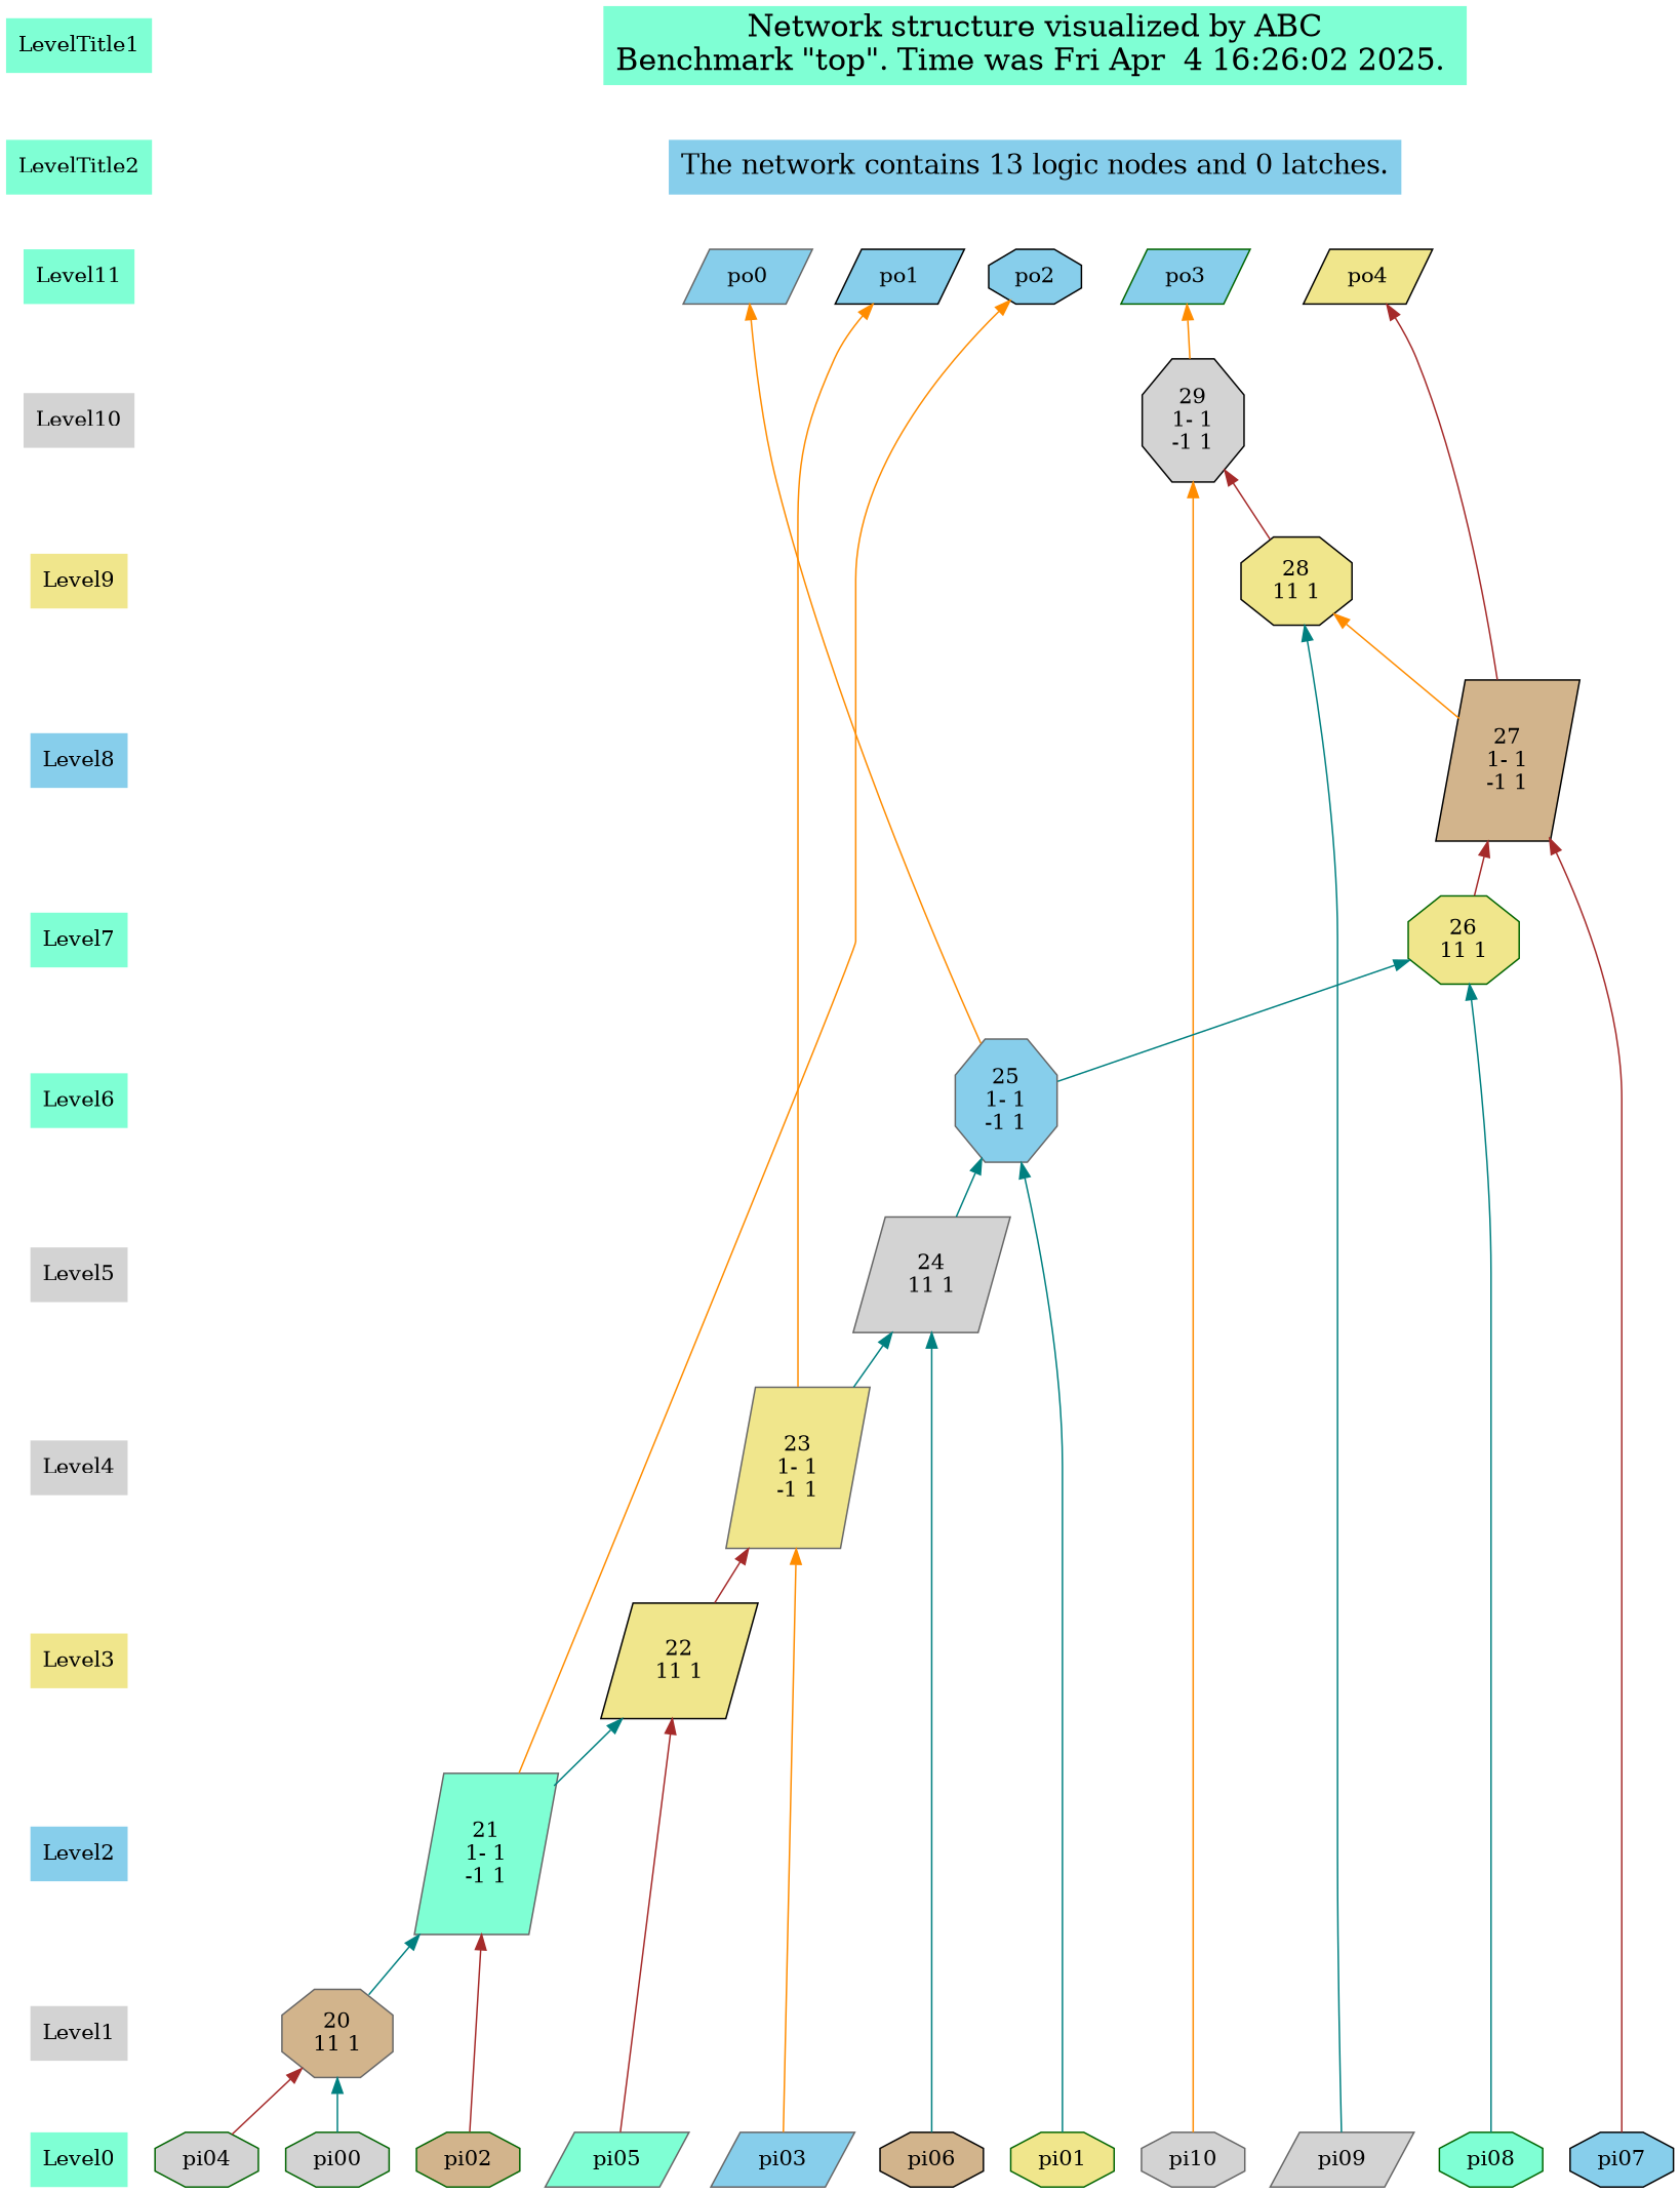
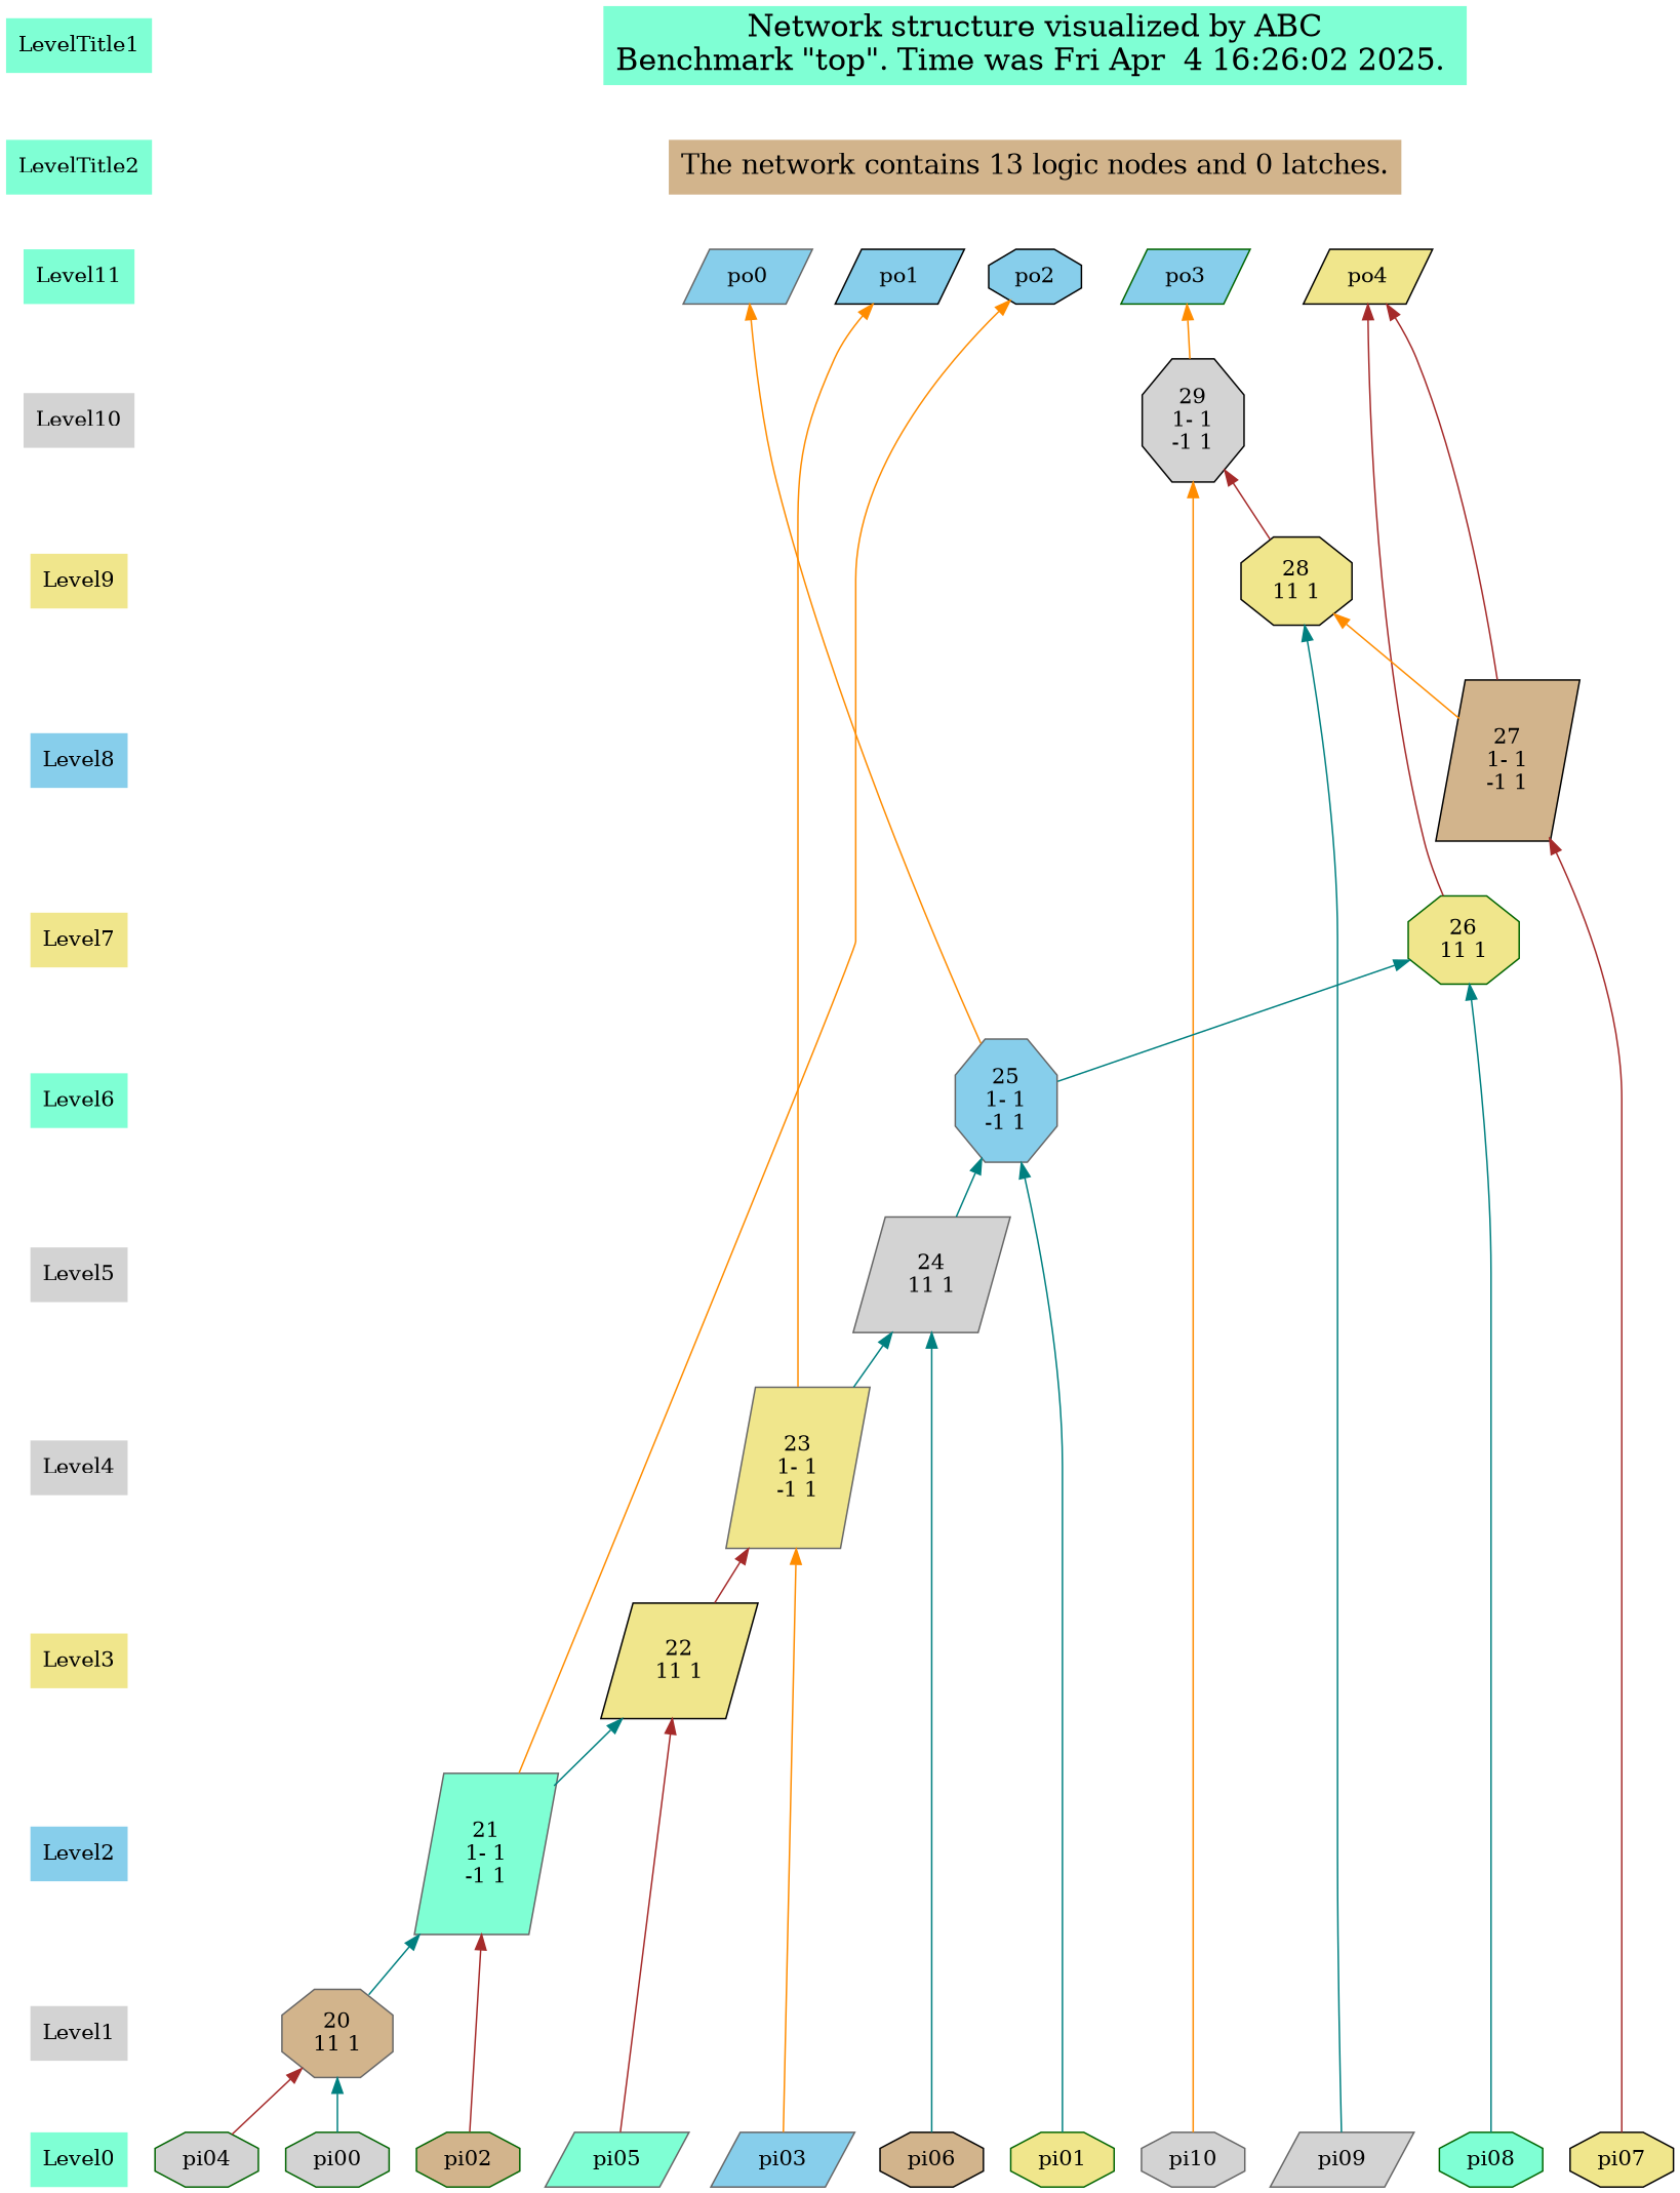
  digraph {
    node [color=black fillcolor=lightgrey shape=plaintext style=filled]
    edge [dir=back style=solid]
    LevelTitle1 [color=darkgreen fillcolor=aquamarine]
    LevelTitle2 [color=darkgreen fillcolor=aquamarine]
    Level11 [color=gray40 fillcolor=aquamarine]
    Level10
    Level9 [fillcolor=khaki]
    Level8 [fillcolor=skyblue]
-   Level7 [color=darkgreen fillcolor=aquamarine]
+   Level7 [color=darkgreen fillcolor=khaki]
    Level6 [color=gray40 fillcolor=aquamarine]
    Level5
    Level4 [color=gray40]
    Level3 [color=darkgreen fillcolor=khaki]
    Level2 [fillcolor=skyblue]
    Level1 [color=gray40]
    Level0 [fillcolor=aquamarine]
    n15 [color=darkgreen fillcolor=aquamarine fontname="Times-Roman" fontsize=20 label="Network structure visualized by ABC\nBenchmark \"top\". Time was Fri Apr  4 16:26:02 2025. "]
-   n16 [fillcolor=skyblue fontname="Times-Roman" fontsize=18 label="The network contains 13 logic nodes and 0 latches.\n"]
+   n16 [fillcolor=tan fontname="Times-Roman" fontsize=18 label="The network contains 13 logic nodes and 0 latches.\n"]
    n17 [color=gray40 fillcolor=skyblue label=po0 shape=parallelogram]
    n18 [fillcolor=skyblue label=po1 shape=parallelogram]
    n19 [fillcolor=skyblue label=po2 shape=octagon]
    n20 [color=darkgreen fillcolor=skyblue label=po3 shape=parallelogram]
    n21 [fillcolor=khaki label=po4 shape=parallelogram]
    n22 [label="29\n1- 1\n-1 1" shape=octagon]
    n23 [fillcolor=khaki label="28\n11 1" shape=octagon]
    n24 [fillcolor=tan label="27\n1- 1\n-1 1" shape=parallelogram]
    n25 [color=darkgreen fillcolor=khaki label="26\n11 1" shape=octagon]
    n26 [color=gray40 fillcolor=skyblue label="25\n1- 1\n-1 1" shape=octagon]
    n27 [color=gray40 label="24\n11 1" shape=parallelogram]
    n28 [color=gray40 fillcolor=khaki label="23\n1- 1\n-1 1" shape=parallelogram]
    n29 [fillcolor=khaki label="22\n11 1" shape=parallelogram]
    n30 [color=gray40 fillcolor=aquamarine label="21\n1- 1\n-1 1" shape=parallelogram]
    n31 [color=gray40 fillcolor=tan label="20\n11 1" shape=octagon]
    n32 [color=darkgreen label=pi00 shape=octagon]
    n33 [color=darkgreen fillcolor=khaki label=pi01 shape=octagon]
    n34 [color=darkgreen fillcolor=tan label=pi02 shape=octagon]
    n35 [color=gray40 fillcolor=skyblue label=pi03 shape=parallelogram]
    n36 [color=darkgreen label=pi04 shape=octagon]
    n37 [color=gray40 fillcolor=aquamarine label=pi05 shape=parallelogram]
    n38 [fillcolor=tan label=pi06 shape=octagon]
-   n39 [fillcolor=skyblue label=pi07 shape=octagon]
+   n39 [fillcolor=khaki label=pi07 shape=octagon]
    n40 [color=darkgreen fillcolor=aquamarine label=pi08 shape=octagon]
    n41 [color=gray40 label=pi09 shape=parallelogram]
    n42 [color=gray40 label=pi10 shape=octagon]
    subgraph sub_1 {
      LevelTitle1
      LevelTitle2
      Level11
      Level10
      Level9
      Level8
      Level7
      Level6
      Level5
      Level4
      Level3
      Level2
      Level1
      Level0
    }
    subgraph sub_2 {
      rank=same
      LevelTitle1
      n15
    }
    subgraph sub_3 {
      rank=same
      LevelTitle2
      n16
    }
    subgraph sub_4 {
      rank=same
      Level11
      n17
      n18
      n19
      n20
      n21
    }
    subgraph sub_5 {
      rank=same
      Level10
      n22
    }
    subgraph sub_6 {
      rank=same
      Level9
      n23
    }
    subgraph sub_7 {
      rank=same
      Level8
      n24
    }
    subgraph sub_8 {
      rank=same
      Level7
      n25
    }
    subgraph sub_9 {
      rank=same
      Level6
      n26
    }
    subgraph sub_10 {
      rank=same
      Level5
      n27
    }
    subgraph sub_11 {
      rank=same
      Level4
      n28
    }
    subgraph sub_12 {
      rank=same
      Level3
      n29
    }
    subgraph sub_13 {
      rank=same
      Level2
      n30
    }
    subgraph sub_14 {
      rank=same
      Level1
      n31
    }
    subgraph sub_15 {
      rank=same
      Level0
      n32
      n33
      n34
      n35
      n36
      n37
      n38
      n39
      n40
      n41
      n42
    }
    LevelTitle1 -> LevelTitle2 [style=invis]
    LevelTitle2 -> Level11 [style=invis]
    Level11 -> Level10 [style=invis]
    Level10 -> Level9 [style=invis]
    Level9 -> Level8 [style=invis]
    Level8 -> Level7 [style=invis]
    Level7 -> Level6 [style=invis]
    Level6 -> Level5 [style=invis]
    Level5 -> Level4 [style=invis]
    Level4 -> Level3 [style=invis]
    Level3 -> Level2 [style=invis]
    Level2 -> Level1 [style=invis]
    Level1 -> Level0 [style=invis]
    n15 -> n16 [style=invis]
    n16 -> n17 [style=invis]
    n16 -> n18 [style=invis]
    n16 -> n19 [style=invis]
    n16 -> n20 [style=invis]
    n16 -> n21 [style=invis]
    n17 -> n18 [style=invis]
    n17 -> n26 [color=darkorange]
    n18 -> n19 [style=invis]
    n18 -> n28 [color=darkorange]
    n19 -> n20 [style=invis]
    n19 -> n30 [color=darkorange]
    n20 -> n21 [style=invis]
    n20 -> n22 [color=darkorange]
    n21 -> n24 [color=brown]
    n22 -> n23 [color=brown]
    n22 -> n42 [color=darkorange]
    n23 -> n24 [color=darkorange]
    n23 -> n41 [color=teal]
-   n24 -> n25 [color=brown]
+   n21 -> n25 [color=brown]
    n24 -> n39 [color=brown]
    n25 -> n26 [color=teal]
    n25 -> n40 [color=teal]
    n26 -> n27 [color=teal]
    n26 -> n33 [color=teal]
    n27 -> n28 [color=teal]
    n27 -> n38 [color=teal]
    n28 -> n29 [color=brown]
    n28 -> n35 [color=darkorange]
    n29 -> n30 [color=teal]
    n29 -> n37 [color=brown]
    n30 -> n31 [color=teal]
    n30 -> n34 [color=brown]
    n31 -> n32 [color=teal]
    n31 -> n36 [color=brown]
  }
